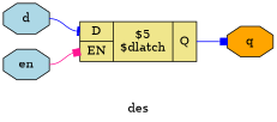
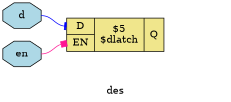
  digraph {
    label=des
    rankdir=LR
    remincross=true
    node [color=black fontcolor=black shape=octagon style=filled fillcolor=lightblue]
    edge [color=blue tailport=e arrowhead=box]
    n1 [label=d]
    n2 [label="{{<p4> D|<p5> EN}|$5\n$dlatch|{<p6> Q}}" shape=record fillcolor=khaki color="" fontcolor=""]
    n3 [label=en]
-   n4 [label=q fillcolor=orange]
    n1 -> n2 [headport="p4:w" arrowhead=tee]
-   n2 -> n4 [headport=w tailport="p6:e"]
    n3 -> n2 [color=deeppink headport="p5:w"]
  }
